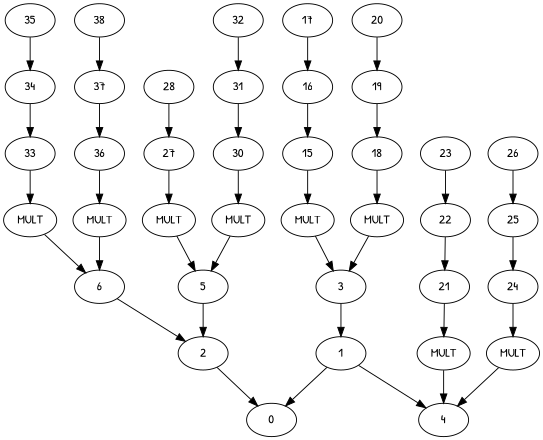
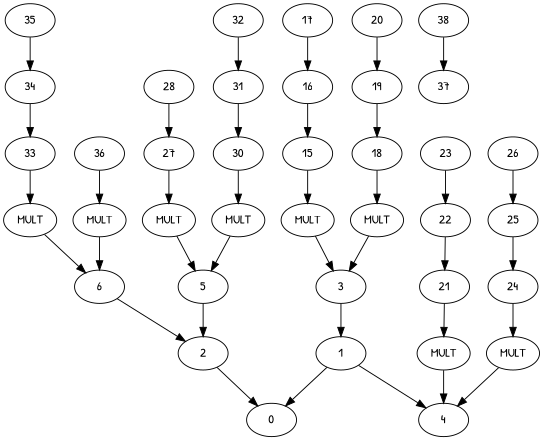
  strict digraph {
    fontname="Patrick Hand"
    node [fontname="Patrick Hand"]
    edge [fontname="Patrick Hand"]
    1
    0
    4
    2
    3
    5
    6
    n8 [label=MULT]
    n9 [label=MULT]
    n10 [label=MULT]
    n11 [label=MULT]
    n12 [label=MULT]
    n13 [label=MULT]
    n14 [label=MULT]
    n15 [label=MULT]
    15
    16
    17
    18
    19
    20
    21
    22
    23
    24
    25
    26
    27
    28
    30
    31
    32
    33
    34
    35
    36
    37
    38
    1 -> 0
    1 -> 4
    2 -> 0
    3 -> 1
    5 -> 2
    6 -> 2
    n8 -> 3
    n9 -> 3
    n10 -> 4
    n11 -> 4
    n12 -> 5
    n13 -> 5
    n14 -> 6
    n15 -> 6
    15 -> n8
    16 -> 15
    17 -> 16
    18 -> n9
    19 -> 18
    20 -> 19
    21 -> n10
    22 -> 21
    23 -> 22
    24 -> n11
    25 -> 24
    26 -> 25
    27 -> n12
    28 -> 27
    30 -> n13
    31 -> 30
    32 -> 31
    33 -> n14
    34 -> 33
    35 -> 34
    36 -> n15
-   37 -> 36
    38 -> 37
  }
